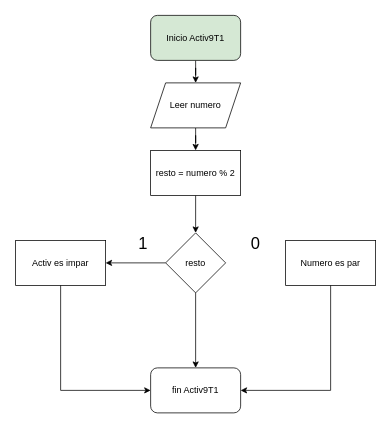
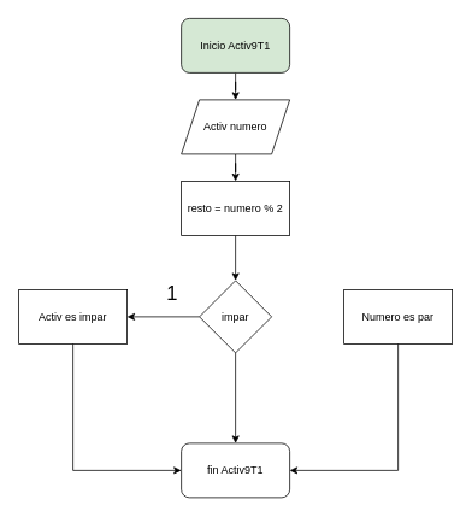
  <mxCell id="0" />
  <mxCell id="1" parent="0" />
  <mxCell id="2" style="edgeStyle=orthogonalEdgeStyle;rounded=0;orthogonalLoop=1;jettySize=auto;html=1;" parent="1" source="3" target="5" edge="1"><mxGeometry relative="1" as="geometry" /></mxCell>
  <mxCell id="3" value="Inicio Activ9T1" style="rounded=1;whiteSpace=wrap;html=1;fillColor=#d5e8d4;" parent="1" vertex="1"><mxGeometry x="200" y="20" width="120" height="60" as="geometry" /></mxCell>
  <mxCell id="4" style="edgeStyle=orthogonalEdgeStyle;rounded=0;orthogonalLoop=1;jettySize=auto;html=1;entryX=0.5;entryY=0;entryDx=0;entryDy=0;" parent="1" source="5" target="7" edge="1"><mxGeometry relative="1" as="geometry" /></mxCell>
- <mxCell id="5" value="Leer numero" style="shape=parallelogram;perimeter=parallelogramPerimeter;whiteSpace=wrap;html=1;fixedSize=1;" parent="1" vertex="1"><mxGeometry x="200" y="110" width="120" height="60" as="geometry" /></mxCell>
+ <mxCell id="5" value="Activ numero" style="shape=parallelogram;perimeter=parallelogramPerimeter;whiteSpace=wrap;html=1;fixedSize=1;" parent="1" vertex="1"><mxGeometry x="200" y="110" width="120" height="60" as="geometry" /></mxCell>
  <mxCell id="6" style="edgeStyle=orthogonalEdgeStyle;rounded=0;orthogonalLoop=1;jettySize=auto;html=1;entryX=0.5;entryY=0;entryDx=0;entryDy=0;" parent="1" source="7" target="10" edge="1"><mxGeometry relative="1" as="geometry" /></mxCell>
  <mxCell id="7" value="resto = numero % 2" style="rounded=0;whiteSpace=wrap;html=1;" parent="1" vertex="1"><mxGeometry x="200" y="200" width="120" height="60" as="geometry" /></mxCell>
  <mxCell id="8" style="edgeStyle=orthogonalEdgeStyle;rounded=0;orthogonalLoop=1;jettySize=auto;html=1;" parent="1" source="10" target="12" edge="1"><mxGeometry relative="1" as="geometry" /></mxCell>
  <mxCell id="9" style="edgeStyle=orthogonalEdgeStyle;rounded=0;orthogonalLoop=1;jettySize=auto;html=1;" parent="1" source="10" target="15" edge="1"><mxGeometry relative="1" as="geometry" /></mxCell>
- <mxCell id="10" value="resto" style="rhombus;whiteSpace=wrap;html=1;" parent="1" vertex="1"><mxGeometry x="220" y="310" width="80" height="80" as="geometry" /></mxCell>
+ <mxCell id="10" value="impar" style="rhombus;whiteSpace=wrap;html=1;" parent="1" vertex="1"><mxGeometry x="220" y="310" width="80" height="80" as="geometry" /></mxCell>
  <mxCell id="11" value="Numero es par" style="rounded=0;whiteSpace=wrap;html=1;" parent="1" vertex="1"><mxGeometry x="380" y="320" width="120" height="60" as="geometry" /></mxCell>
  <mxCell id="12" value="Activ es impar" style="rounded=0;whiteSpace=wrap;html=1;" parent="1" vertex="1"><mxGeometry x="20" y="320" width="120" height="60" as="geometry" /></mxCell>
  <mxCell id="13" value="1" style="text;html=1;strokeColor=none;fillColor=none;align=center;verticalAlign=middle;whiteSpace=wrap;rounded=0;strokeWidth=8;fontSize=22;" parent="1" vertex="1"><mxGeometry x="160" y="310" width="60" height="30" as="geometry" /></mxCell>
- <mxCell id="14" value="0" style="text;html=1;strokeColor=none;fillColor=none;align=center;verticalAlign=middle;whiteSpace=wrap;rounded=0;fontSize=22;" parent="1" vertex="1"><mxGeometry x="310" y="310" width="60" height="30" as="geometry" /></mxCell>
  <mxCell id="15" value="fin Activ9T1" style="rounded=1;whiteSpace=wrap;html=1;" parent="1" vertex="1"><mxGeometry x="200" y="490" width="120" height="60" as="geometry" /></mxCell>
  <mxCell id="16" value="" style="endArrow=classic;html=1;rounded=0;exitX=0.5;exitY=1;exitDx=0;exitDy=0;entryX=0;entryY=0.5;entryDx=0;entryDy=0;" parent="1" source="12" target="15" edge="1"><mxGeometry width="50" height="50" relative="1" as="geometry"><mxPoint x="230" y="430" as="sourcePoint" /><mxPoint x="280" y="380" as="targetPoint" /><Array as="points"><mxPoint x="80" y="520" /></Array></mxGeometry></mxCell>
  <mxCell id="17" value="" style="endArrow=classic;html=1;rounded=0;exitX=0.5;exitY=1;exitDx=0;exitDy=0;entryX=1;entryY=0.5;entryDx=0;entryDy=0;" parent="1" source="11" target="15" edge="1"><mxGeometry width="50" height="50" relative="1" as="geometry"><mxPoint x="230" y="430" as="sourcePoint" /><mxPoint x="280" y="380" as="targetPoint" /><Array as="points"><mxPoint x="440" y="520" /></Array></mxGeometry></mxCell>
